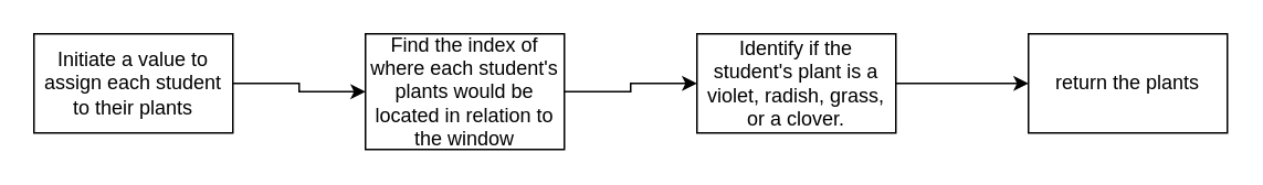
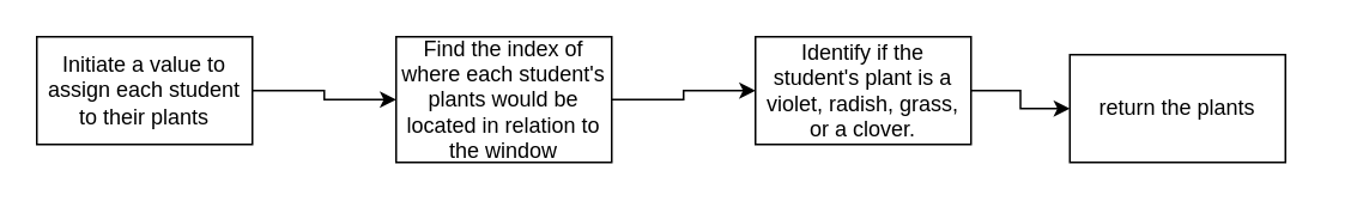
  <mxCell id="0" />
  <mxCell id="1" parent="0" />
  <mxCell id="2" value="" style="edgeStyle=orthogonalEdgeStyle;rounded=0;orthogonalLoop=1;jettySize=auto;html=1;" edge="1" parent="1" source="3" target="5"><mxGeometry relative="1" as="geometry" /></mxCell>
  <mxCell id="3" value="Initiate a value to assign each student to their plants" style="rounded=0;whiteSpace=wrap;html=1;" vertex="1" parent="1"><mxGeometry x="20" y="20" width="120" height="60" as="geometry" /></mxCell>
  <mxCell id="4" value="" style="edgeStyle=orthogonalEdgeStyle;rounded=0;orthogonalLoop=1;jettySize=auto;html=1;" edge="1" parent="1" source="5" target="7"><mxGeometry relative="1" as="geometry" /></mxCell>
  <mxCell id="5" value="Find the index of where each student's plants would be located in relation to the window" style="rounded=0;whiteSpace=wrap;html=1;" vertex="1" parent="1"><mxGeometry x="220" y="20" width="120" height="70" as="geometry" /></mxCell>
  <mxCell id="6" value="" style="edgeStyle=orthogonalEdgeStyle;rounded=0;orthogonalLoop=1;jettySize=auto;html=1;" edge="1" parent="1" source="7" target="8"><mxGeometry relative="1" as="geometry" /></mxCell>
  <mxCell id="7" value="Identify if the student's plant is a violet, radish, grass, or a clover." style="rounded=0;whiteSpace=wrap;html=1;" vertex="1" parent="1"><mxGeometry x="420" y="20" width="120" height="60" as="geometry" /></mxCell>
- <mxCell id="8" value="return the plants" style="rounded=0;whiteSpace=wrap;html=1;" vertex="1" parent="1"><mxGeometry x="620" y="20" width="120" height="60" as="geometry" /></mxCell>
+ <mxCell id="8" value="return the plants" style="rounded=0;whiteSpace=wrap;html=1;" vertex="1" parent="1"><mxGeometry x="595" y="30" width="120" height="60" as="geometry" /></mxCell>
